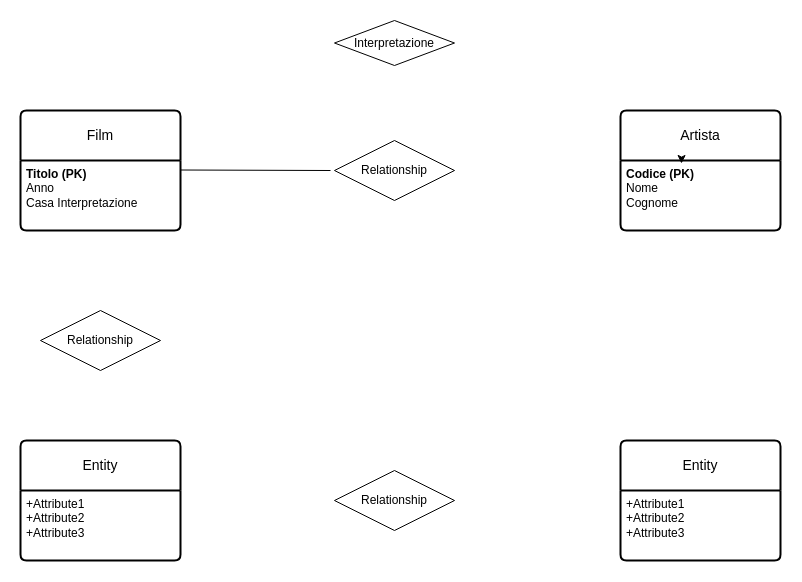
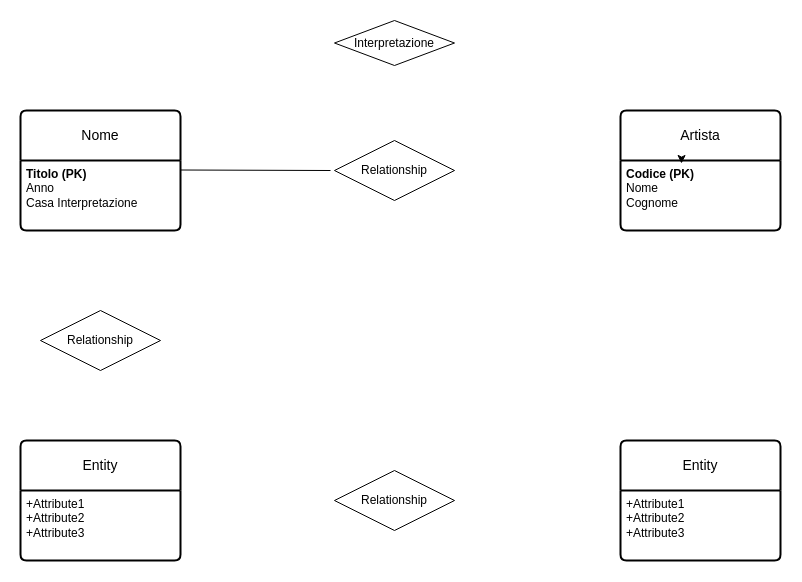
  <mxCell id="0" />
  <mxCell id="1" parent="0" />
  <mxCell id="2" value="Interpretazione" style="shape=rhombus;perimeter=rhombusPerimeter;whiteSpace=wrap;html=1;align=center;" vertex="1" parent="1"><mxGeometry x="334" y="20" width="120" height="45" as="geometry" /></mxCell>
- <mxCell id="3" value="Film" style="swimlane;childLayout=stackLayout;horizontal=1;startSize=50;horizontalStack=0;rounded=1;fontSize=14;fontStyle=0;strokeWidth=2;resizeParent=0;resizeLast=1;shadow=0;dashed=0;align=center;arcSize=4;whiteSpace=wrap;html=1;" vertex="1" parent="1"><mxGeometry x="20" y="110" width="160" height="120" as="geometry" /></mxCell>
+ <mxCell id="3" value="Nome" style="swimlane;childLayout=stackLayout;horizontal=1;startSize=50;horizontalStack=0;rounded=1;fontSize=14;fontStyle=0;strokeWidth=2;resizeParent=0;resizeLast=1;shadow=0;dashed=0;align=center;arcSize=4;whiteSpace=wrap;html=1;" vertex="1" parent="1"><mxGeometry x="20" y="110" width="160" height="120" as="geometry" /></mxCell>
  <mxCell id="4" value="&lt;b&gt;Titolo (PK)&lt;/b&gt;&lt;div&gt;Anno&lt;/div&gt;&lt;div&gt;Casa Interpretazione&lt;/div&gt;" style="align=left;strokeColor=none;fillColor=none;spacingLeft=4;fontSize=12;verticalAlign=top;resizable=0;rotatable=0;part=1;html=1;" vertex="1" parent="3"><mxGeometry y="50" width="160" height="70" as="geometry" /></mxCell>
  <mxCell id="5" value="Artista" style="swimlane;childLayout=stackLayout;horizontal=1;startSize=50;horizontalStack=0;rounded=1;fontSize=14;fontStyle=0;strokeWidth=2;resizeParent=0;resizeLast=1;shadow=0;dashed=0;align=center;arcSize=4;whiteSpace=wrap;html=1;" vertex="1" parent="1"><mxGeometry x="620" y="110" width="160" height="120" as="geometry" /></mxCell>
  <mxCell id="6" value="&lt;b&gt;Codice (PK)&lt;/b&gt;&lt;div&gt;Nome&lt;/div&gt;&lt;div&gt;Cognome&lt;/div&gt;" style="align=left;strokeColor=none;fillColor=none;spacingLeft=4;fontSize=12;verticalAlign=top;resizable=0;rotatable=0;part=1;html=1;" vertex="1" parent="5"><mxGeometry y="50" width="160" height="70" as="geometry" /></mxCell>
  <mxCell id="7" style="edgeStyle=orthogonalEdgeStyle;rounded=0;orthogonalLoop=1;jettySize=auto;html=1;exitX=0.5;exitY=0;exitDx=0;exitDy=0;entryX=0.381;entryY=0.043;entryDx=0;entryDy=0;entryPerimeter=0;" edge="1" parent="5" source="6" target="6"><mxGeometry relative="1" as="geometry" /></mxCell>
  <mxCell id="8" value="Relationship" style="shape=rhombus;perimeter=rhombusPerimeter;whiteSpace=wrap;html=1;align=center;" vertex="1" parent="1"><mxGeometry x="334" y="140" width="120" height="60" as="geometry" /></mxCell>
  <mxCell id="9" value="Relationship" style="shape=rhombus;perimeter=rhombusPerimeter;whiteSpace=wrap;html=1;align=center;" vertex="1" parent="1"><mxGeometry x="40" y="310" width="120" height="60" as="geometry" /></mxCell>
  <mxCell id="10" value="Relationship" style="shape=rhombus;perimeter=rhombusPerimeter;whiteSpace=wrap;html=1;align=center;" vertex="1" parent="1"><mxGeometry x="334" y="470" width="120" height="60" as="geometry" /></mxCell>
  <mxCell id="11" value="Entity" style="swimlane;childLayout=stackLayout;horizontal=1;startSize=50;horizontalStack=0;rounded=1;fontSize=14;fontStyle=0;strokeWidth=2;resizeParent=0;resizeLast=1;shadow=0;dashed=0;align=center;arcSize=4;whiteSpace=wrap;html=1;" vertex="1" parent="1"><mxGeometry x="20" y="440" width="160" height="120" as="geometry" /></mxCell>
  <mxCell id="12" value="+Attribute1&#10;+Attribute2&#10;+Attribute3" style="align=left;strokeColor=none;fillColor=none;spacingLeft=4;fontSize=12;verticalAlign=top;resizable=0;rotatable=0;part=1;html=1;" vertex="1" parent="11"><mxGeometry y="50" width="160" height="70" as="geometry" /></mxCell>
  <mxCell id="13" value="Entity" style="swimlane;childLayout=stackLayout;horizontal=1;startSize=50;horizontalStack=0;rounded=1;fontSize=14;fontStyle=0;strokeWidth=2;resizeParent=0;resizeLast=1;shadow=0;dashed=0;align=center;arcSize=4;whiteSpace=wrap;html=1;" vertex="1" parent="1"><mxGeometry x="620" y="440" width="160" height="120" as="geometry" /></mxCell>
  <mxCell id="14" value="+Attribute1&#10;+Attribute2&#10;+Attribute3" style="align=left;strokeColor=none;fillColor=none;spacingLeft=4;fontSize=12;verticalAlign=top;resizable=0;rotatable=0;part=1;html=1;" vertex="1" parent="13"><mxGeometry y="50" width="160" height="70" as="geometry" /></mxCell>
  <mxCell id="15" value="" style="endArrow=none;html=1;rounded=0;" edge="1" parent="1"><mxGeometry relative="1" as="geometry"><mxPoint x="180" y="169.5" as="sourcePoint" /><mxPoint x="330" y="170" as="targetPoint" /></mxGeometry></mxCell>
